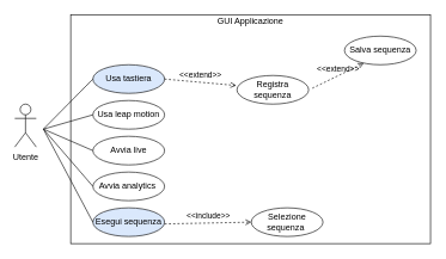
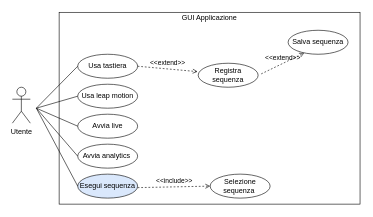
  <mxCell id="0" />
  <mxCell id="1" parent="0" />
  <mxCell id="2" value="" style="rounded=0;whiteSpace=wrap;html=1;" vertex="1" parent="1"><mxGeometry x="98" y="20" width="502" height="320" as="geometry" /></mxCell>
  <mxCell id="3" value="Utente" style="shape=umlActor;verticalLabelPosition=bottom;verticalAlign=top;html=1;outlineConnect=0;" vertex="1" parent="1"><mxGeometry x="20" y="145" width="30" height="60" as="geometry" /></mxCell>
  <mxCell id="4" value="Usa leap motion" style="ellipse;whiteSpace=wrap;html=1;align=center;" vertex="1" parent="1"><mxGeometry x="129" y="140" width="100" height="40" as="geometry" /></mxCell>
  <mxCell id="5" value="Avvia live" style="ellipse;whiteSpace=wrap;html=1;align=center;" vertex="1" parent="1"><mxGeometry x="129" y="190" width="100" height="40" as="geometry" /></mxCell>
  <mxCell id="6" value="Avvia analytics&amp;nbsp;" style="ellipse;whiteSpace=wrap;html=1;align=center;" vertex="1" parent="1"><mxGeometry x="129" y="240" width="100" height="40" as="geometry" /></mxCell>
  <mxCell id="7" value="Salva sequenza" style="ellipse;whiteSpace=wrap;html=1;align=center;" vertex="1" parent="1"><mxGeometry x="480" y="50" width="100" height="40" as="geometry" /></mxCell>
  <mxCell id="8" value="&amp;lt;&amp;lt;extend&amp;gt;&amp;gt;" style="html=1;verticalAlign=bottom;labelBackgroundColor=none;endArrow=open;endFill=0;dashed=1;entryX=0.268;entryY=0.951;entryDx=0;entryDy=0;entryPerimeter=0;exitX=0.961;exitY=0.195;exitDx=0;exitDy=0;exitPerimeter=0;" edge="1" parent="1" target="7"><mxGeometry x="0.009" width="160" relative="1" as="geometry"><mxPoint x="435.1" y="122.8" as="sourcePoint" /><mxPoint x="537.4" y="148.8" as="targetPoint" /><mxPoint as="offset" /></mxGeometry></mxCell>
- <mxCell id="9" value="Usa tastiera" style="ellipse;whiteSpace=wrap;html=1;align=center;fillColor=#dae8fc;" vertex="1" parent="1"><mxGeometry x="129" y="90" width="100" height="40" as="geometry" /></mxCell>
+ <mxCell id="9" value="Usa tastiera" style="ellipse;whiteSpace=wrap;html=1;align=center;" vertex="1" parent="1"><mxGeometry x="129" y="90" width="100" height="40" as="geometry" /></mxCell>
  <mxCell id="10" value="Registra sequenza" style="ellipse;whiteSpace=wrap;html=1;align=center;" vertex="1" parent="1"><mxGeometry x="330" y="105" width="100" height="40" as="geometry" /></mxCell>
  <mxCell id="11" value="&amp;lt;&amp;lt;extend&amp;gt;&amp;gt;" style="html=1;verticalAlign=bottom;labelBackgroundColor=none;endArrow=open;endFill=0;dashed=1;exitX=1;exitY=0.5;exitDx=0;exitDy=0;" edge="1" source="9" parent="1"><mxGeometry x="0.002" width="160" relative="1" as="geometry"><mxPoint x="229" y="75" as="sourcePoint" /><mxPoint x="329" y="119" as="targetPoint" /><mxPoint as="offset" /></mxGeometry></mxCell>
  <mxCell id="12" value="GUI Applicazione" style="text;html=1;strokeColor=none;fillColor=none;align=center;verticalAlign=middle;whiteSpace=wrap;rounded=0;" vertex="1" parent="1"><mxGeometry x="289" y="20" width="120" height="20" as="geometry" /></mxCell>
  <mxCell id="13" value="" style="endArrow=none;html=1;entryX=0;entryY=0.5;entryDx=0;entryDy=0;" edge="1" parent="1" target="9"><mxGeometry width="50" height="50" relative="1" as="geometry"><mxPoint x="60" y="180" as="sourcePoint" /><mxPoint x="90" y="90" as="targetPoint" /></mxGeometry></mxCell>
  <mxCell id="14" value="" style="endArrow=none;html=1;entryX=0;entryY=0.5;entryDx=0;entryDy=0;" edge="1" parent="1" target="4"><mxGeometry width="50" height="50" relative="1" as="geometry"><mxPoint x="60" y="180" as="sourcePoint" /><mxPoint x="139" y="115" as="targetPoint" /></mxGeometry></mxCell>
  <mxCell id="15" value="" style="endArrow=none;html=1;entryX=0;entryY=0.5;entryDx=0;entryDy=0;" edge="1" parent="1" target="5"><mxGeometry width="50" height="50" relative="1" as="geometry"><mxPoint x="60" y="180" as="sourcePoint" /><mxPoint x="129" y="235" as="targetPoint" /></mxGeometry></mxCell>
  <mxCell id="16" value="" style="endArrow=none;html=1;entryX=0;entryY=0.5;entryDx=0;entryDy=0;" edge="1" parent="1" target="6"><mxGeometry width="50" height="50" relative="1" as="geometry"><mxPoint x="60" y="180" as="sourcePoint" /><mxPoint x="129" y="300" as="targetPoint" /></mxGeometry></mxCell>
  <mxCell id="17" value="Esegui sequenza" style="ellipse;whiteSpace=wrap;html=1;align=center;fillColor=#dae8fc;" vertex="1" parent="1"><mxGeometry x="129" y="290" width="100" height="40" as="geometry" /></mxCell>
  <mxCell id="18" value="" style="endArrow=none;html=1;" edge="1" parent="1"><mxGeometry width="50" height="50" relative="1" as="geometry"><mxPoint x="60" y="180" as="sourcePoint" /><mxPoint x="129" y="310" as="targetPoint" /></mxGeometry></mxCell>
  <mxCell id="19" value="Selezione sequenza&amp;nbsp;" style="ellipse;whiteSpace=wrap;html=1;align=center;" vertex="1" parent="1"><mxGeometry x="350" y="290" width="100" height="40" as="geometry" /></mxCell>
  <mxCell id="20" value="&amp;lt;&amp;lt;include&amp;gt;&amp;gt;" style="html=1;verticalAlign=bottom;labelBackgroundColor=none;endArrow=open;endFill=0;dashed=1;exitX=1;exitY=0.5;exitDx=0;exitDy=0;entryX=0;entryY=0.5;entryDx=0;entryDy=0;" edge="1" parent="1" target="19"><mxGeometry width="160" relative="1" as="geometry"><mxPoint x="229" y="312.5" as="sourcePoint" /><mxPoint x="350" y="307.5" as="targetPoint" /></mxGeometry></mxCell>
